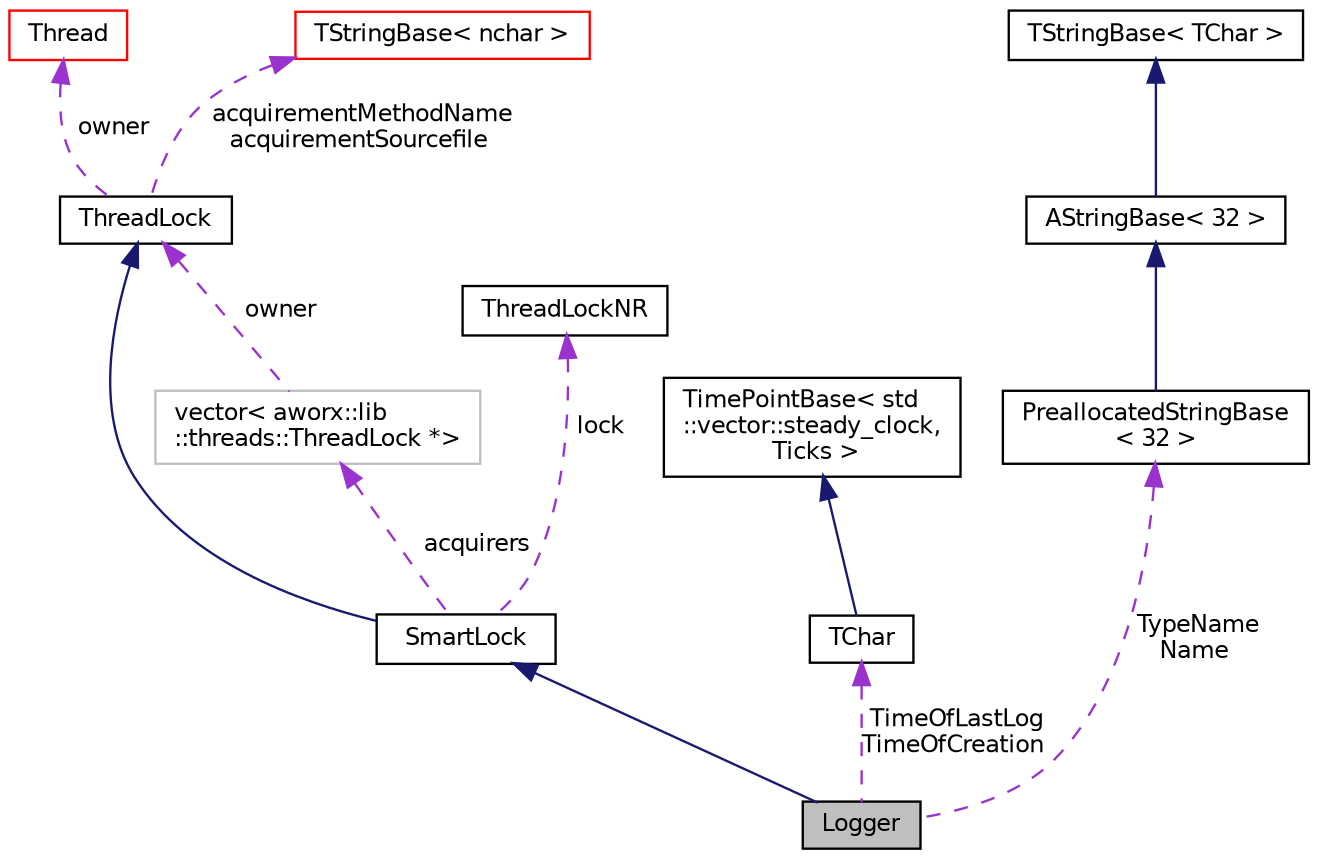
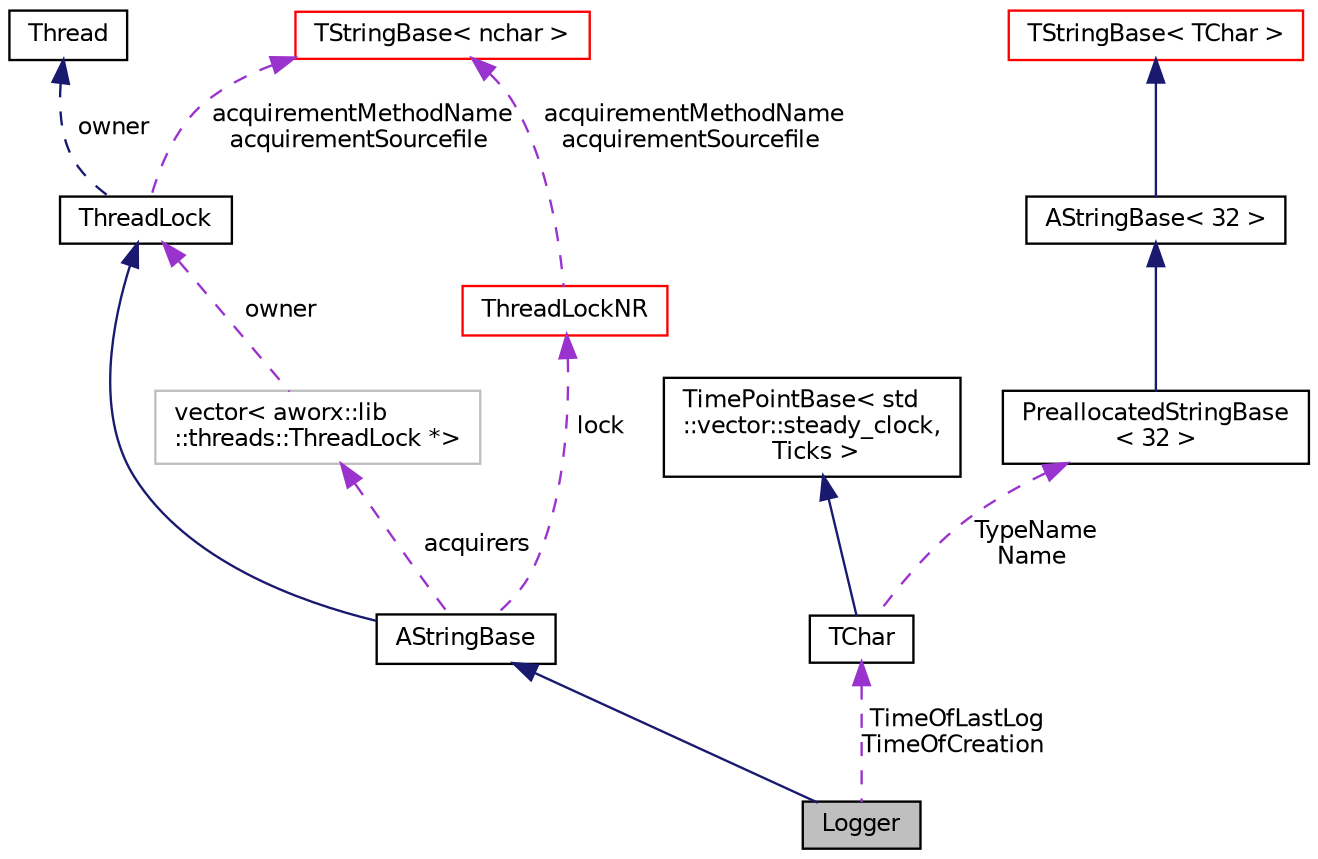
  digraph {
    rankdir=TB
    node [color=black fillcolor=white fontname=Helvetica fontsize=10 shape=record style=filled]
    edge [color=darkorchid3 dir=back fontname=Helvetica fontsize=10 labelfontname=Helvetica labelfontsize=10 style=dashed]
    n1 [fillcolor=grey75 fontcolor=black height=0.2 label=Logger width=0.4]
-   n2 [height=0.2 label=SmartLock width=0.4]
+   n2 [height=0.2 label=AStringBase width=0.4]
    n3 [height=0.2 label=ThreadLock width=0.4]
    n4 [color=grey75 height=0.2 label="vector\< aworx::lib\l::threads::ThreadLock *\>" width=0.4]
-   n5 [color=red height=0.2 label=Thread width=0.4]
+   n5 [height=0.2 label=Thread width=0.4]
    n6 [color=red height=0.2 label="TStringBase\< nchar \>" width=0.4]
-   n7 [height=0.2 label=ThreadLockNR width=0.4]
+   n7 [color=red height=0.2 label=ThreadLockNR width=0.4]
    n8 [height=0.2 label=TChar width=0.4]
    n9 [height=0.2 label="TimePointBase\< std\l::vector::steady_clock,\l Ticks \>" width=0.4]
    n10 [height=0.2 label="PreallocatedStringBase\l\< 32 \>" width=0.4]
    n11 [height=0.2 label="AStringBase\< 32 \>" width=0.4]
-   n12 [height=0.2 label="TStringBase\< TChar \>" width=0.4]
+   n12 [color=red height=0.2 label="TStringBase\< TChar \>" width=0.4]
    n2 -> n1 [color=midnightblue style=solid]
    n3 -> n2 [color=midnightblue style=solid]
    n3 -> n4 [label=" owner"]
    n4 -> n2 [label=" acquirers"]
-   n5 -> n3 [label=" owner"]
+   n5 -> n3 [color=midnightblue label=" owner"]
    n6 -> n3 [label=" acquirementMethodName\nacquirementSourcefile"]
+   n6 -> n7 [label=" acquirementMethodName\nacquirementSourcefile"]
    n7 -> n2 [label=" lock"]
    n8 -> n1 [label=" TimeOfLastLog\nTimeOfCreation"]
    n9 -> n8 [color=midnightblue style=solid]
-   n10 -> n1 [label=" TypeName\nName"]
+   n10 -> n8 [label=" TypeName\nName"]
    n11 -> n10 [color=midnightblue style=solid]
    n12 -> n11 [color=midnightblue style=solid]
  }
